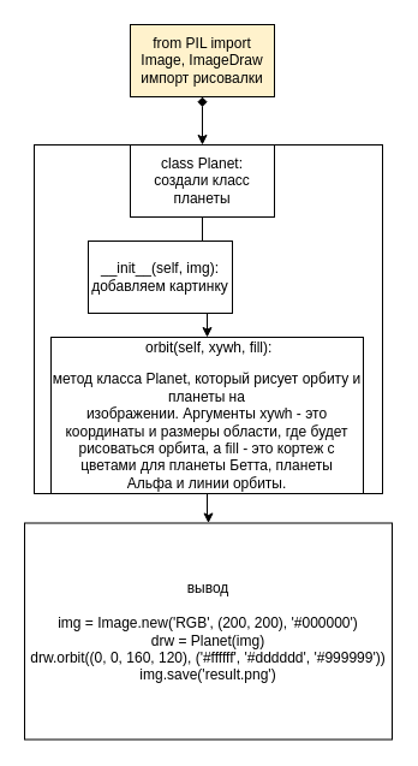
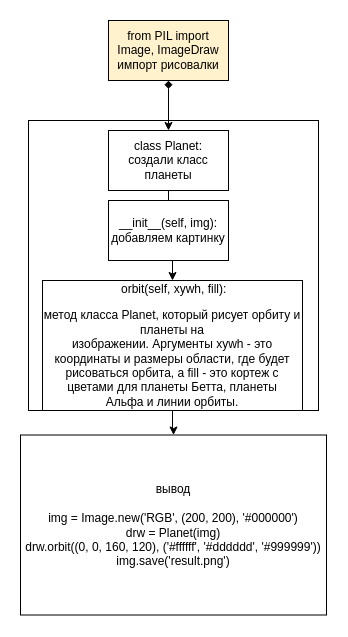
  <mxCell id="0" />
  <mxCell id="1" parent="0" />
  <mxCell id="2" value="from PIL import Image, ImageDraw&lt;div&gt;импорт рисовалки&lt;/div&gt;" style="rounded=0;whiteSpace=wrap;html=1;fillColor=#fff2cc;" vertex="1" parent="1"><mxGeometry x="108" y="20" width="120" height="60" as="geometry" /></mxCell>
  <mxCell id="3" value="" style="rounded=0;whiteSpace=wrap;html=1;" vertex="1" parent="1"><mxGeometry x="28" y="120" width="290" height="290" as="geometry" /></mxCell>
  <mxCell id="4" value="" style="edgeStyle=orthogonalEdgeStyle;rounded=0;orthogonalLoop=1;jettySize=auto;html=1;" edge="1" parent="1" source="5" target="8"><mxGeometry relative="1" as="geometry" /></mxCell>
- <mxCell id="5" value="class Planet:&lt;div&gt;создали класс планеты&lt;/div&gt;" style="rounded=0;whiteSpace=wrap;html=1;" vertex="1" parent="1"><mxGeometry x="108" y="120" width="120" height="60" as="geometry" /></mxCell>
- <mxCell id="6" value="__init__(self, img):&lt;div&gt;добавляем картинку&lt;/div&gt;" style="rounded=0;whiteSpace=wrap;html=1;" vertex="1" parent="1"><mxGeometry x="73" y="200" width="120" height="60" as="geometry" /></mxCell>
+ <mxCell id="5" value="class Planet:&lt;div&gt;создали класс планеты&lt;/div&gt;" style="rounded=0;whiteSpace=wrap;html=1;" vertex="1" parent="1"><mxGeometry x="108" y="130" width="120" height="60" as="geometry" /></mxCell>
+ <mxCell id="6" value="__init__(self, img):&lt;div&gt;добавляем картинку&lt;/div&gt;" style="rounded=0;whiteSpace=wrap;html=1;" vertex="1" parent="1"><mxGeometry x="108" y="200" width="120" height="60" as="geometry" /></mxCell>
  <mxCell id="7" value="" style="edgeStyle=orthogonalEdgeStyle;rounded=0;orthogonalLoop=1;jettySize=auto;html=1;" edge="1" parent="1" source="8" target="10"><mxGeometry relative="1" as="geometry" /></mxCell>
  <mxCell id="8" value="&lt;p class=&quot;MsoNormal&quot;&gt;&amp;nbsp;orbit(self, xywh, fill):&lt;br&gt;&lt;/p&gt;&lt;p class=&quot;MsoNormal&quot;&gt;метод класса Planet, который рисует орбиту и планеты на&lt;br/&gt;изображении. Аргументы xywh - это координаты и размеры области, где будет&lt;br/&gt;рисоваться орбита, а fill - это кортеж с цветами для планеты Бетта, планеты&lt;br/&gt;Альфа и линии орбиты.&lt;/p&gt;" style="rounded=0;whiteSpace=wrap;html=1;" vertex="1" parent="1"><mxGeometry x="42" y="280" width="260" height="130" as="geometry" /></mxCell>
  <mxCell id="9" value="" style="endArrow=diamond;startArrow=classic;html=1;rounded=0;entryX=0.5;entryY=1;entryDx=0;entryDy=0;" edge="1" parent="1" source="5" target="2"><mxGeometry width="50" height="50" relative="1" as="geometry"><mxPoint x="208" y="260" as="sourcePoint" /><mxPoint x="258" y="210" as="targetPoint" /></mxGeometry></mxCell>
  <mxCell id="10" value="&lt;div&gt;вывод&lt;/div&gt;&lt;div&gt;&lt;br&gt;&lt;/div&gt;&lt;div&gt;img = Image.new('RGB', (200, 200), '#000000')&lt;/div&gt;&lt;div&gt;drw = Planet(img)&lt;/div&gt;&lt;div&gt;drw.orbit((0, 0, 160, 120), ('#ffffff', '#dddddd', '#999999'))&lt;/div&gt;&lt;div&gt;img.save('result.png')&lt;/div&gt;" style="whiteSpace=wrap;html=1;rounded=0;" vertex="1" parent="1"><mxGeometry x="20" y="434.5" width="306" height="180" as="geometry" /></mxCell>
